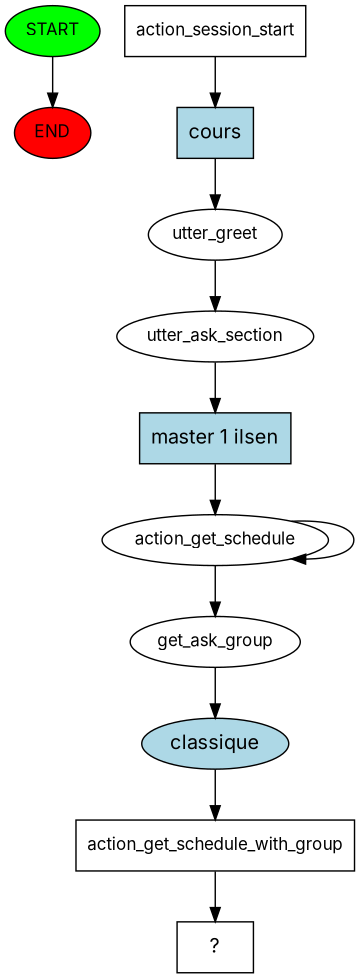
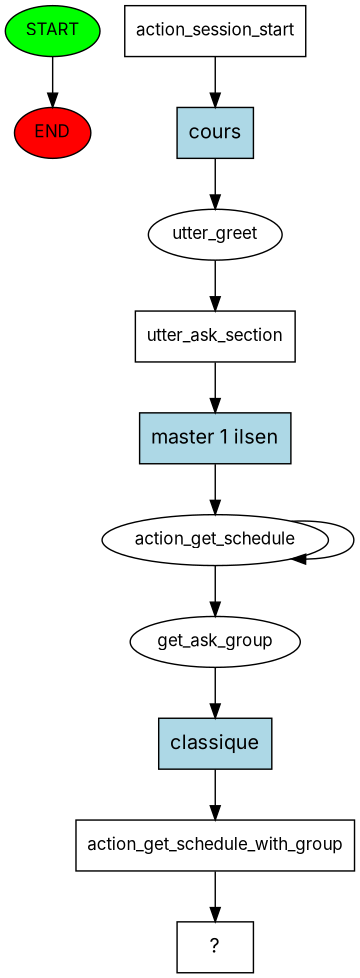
  digraph {
    fontname=Inter
    node [fontname=Inter fontsize=12]
    edge [fontname=Inter]
    n1 [fillcolor=green label=START style=filled]
    n2 [fillcolor=red label=END style=filled]
    n3 [label=action_session_start shape=box]
    n4 [fillcolor=lightblue label=cours shape=rect style=filled fontsize=""]
    n5 [label=utter_greet]
-   n6 [label=utter_ask_section]
+   n6 [label=utter_ask_section shape=box]
    n7 [fillcolor=lightblue label="master 1 ilsen" shape=rect style=filled fontsize=""]
    n8 [label=action_get_schedule]
    n9 [label=get_ask_group]
-   n10 [fillcolor=lightblue label=classique shape=ellipse style=filled fontsize=""]
+   n10 [fillcolor=lightblue label=classique shape=rect style=filled fontsize=""]
    n11 [label=action_get_schedule_with_group shape=box]
    n12 [label="  ?  " shape=rect fontsize=""]
    n1 -> n2
    n3 -> n4
    n4 -> n5
    n5 -> n6
    n6 -> n7
    n7 -> n8
    n8 -> n8
    n8 -> n9
    n9 -> n10
    n10 -> n11
    n11 -> n12
  }
